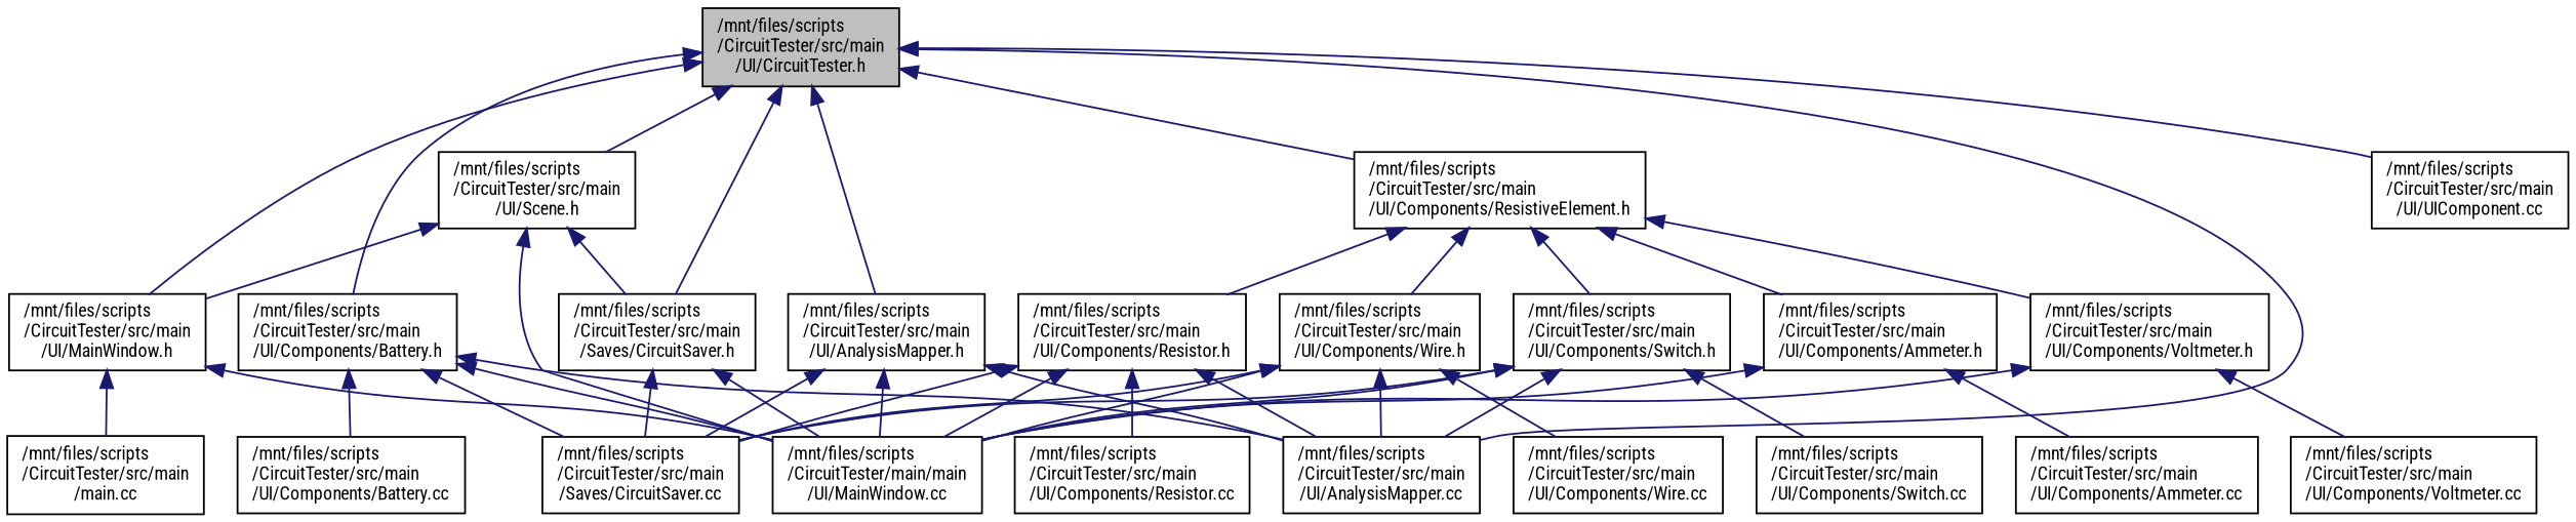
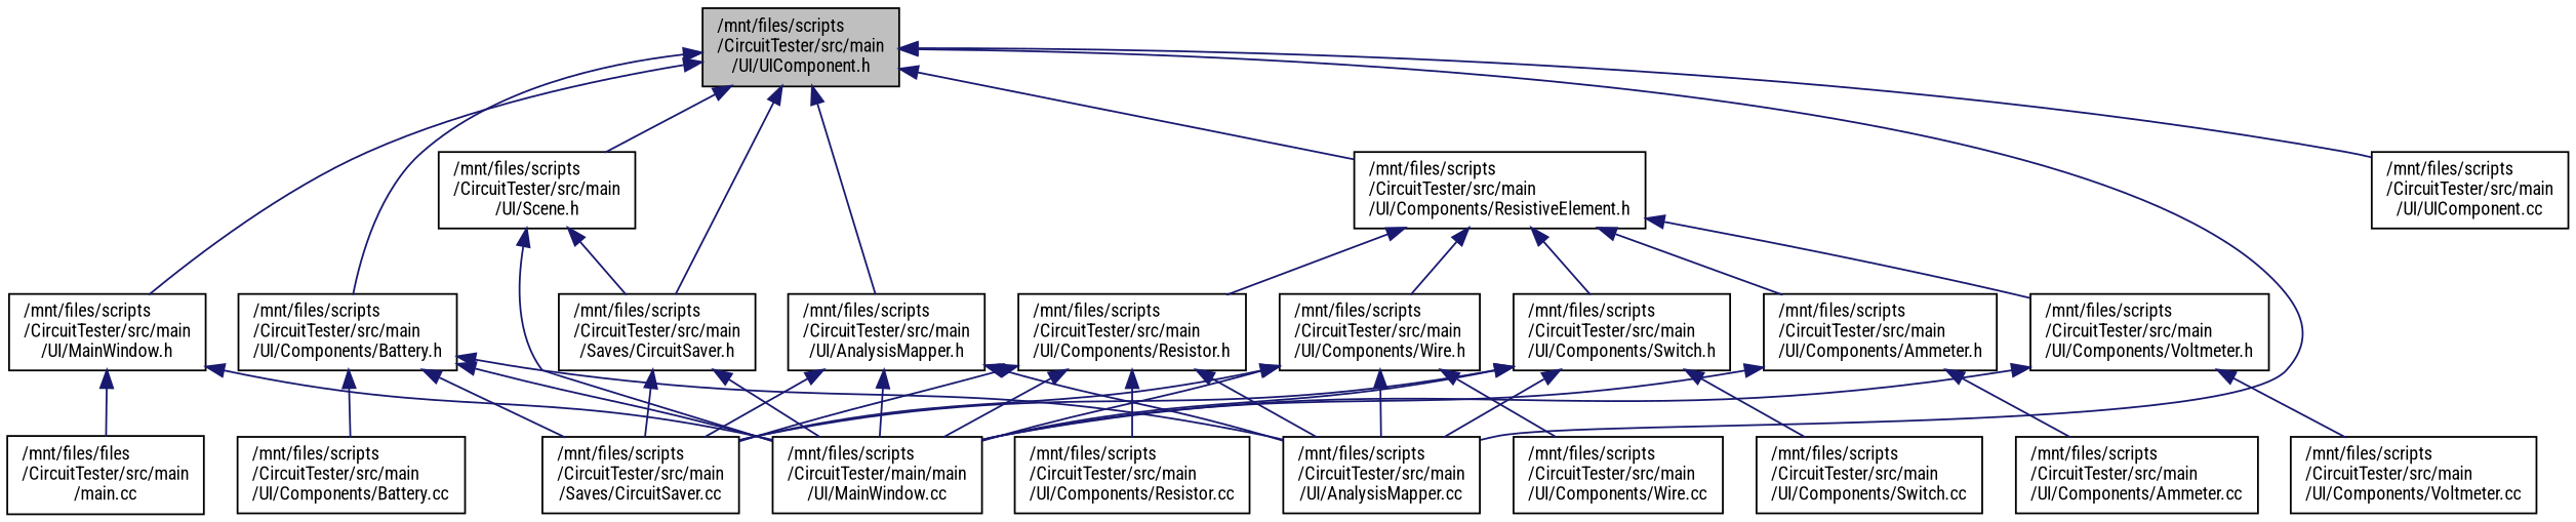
  digraph {
    fontname="Roboto Condensed"
    node [color=black fillcolor=white fontname="Roboto Condensed" fontsize=10 shape=record style=filled]
    edge [color=midnightblue dir=back fontname="Roboto Condensed" fontsize=10 labelfontname=Helvetica labelfontsize=10 style=solid]
-   n1 [fillcolor=grey75 fontcolor=black height=0.2 label="/mnt/files/scripts\l/CircuitTester/src/main\l/UI/CircuitTester.h" width=0.4]
+   n1 [fillcolor=grey75 fontcolor=black height=0.2 label="/mnt/files/scripts\l/CircuitTester/src/main\l/UI/UIComponent.h" width=0.4]
    n2 [height=0.2 label="/mnt/files/scripts\l/CircuitTester/src/main\l/UI/MainWindow.h" width=0.4]
    n3 [height=0.2 label="/mnt/files/scripts\l/CircuitTester/src/main\l/UI/Scene.h" width=0.4]
    n4 [height=0.2 label="/mnt/files/scripts\l/CircuitTester/src/main\l/Saves/CircuitSaver.h" width=0.4]
    n5 [height=0.2 label="/mnt/files/scripts\l/CircuitTester/src/main\l/UI/AnalysisMapper.h" width=0.4]
    n6 [height=0.2 label="/mnt/files/scripts\l/CircuitTester/src/main\l/UI/AnalysisMapper.cc" width=0.4]
    n7 [height=0.2 label="/mnt/files/scripts\l/CircuitTester/src/main\l/UI/Components/Battery.h" width=0.4]
    n8 [height=0.2 label="/mnt/files/scripts\l/CircuitTester/src/main\l/UI/Components/ResistiveElement.h" width=0.4]
    n9 [height=0.2 label="/mnt/files/scripts\l/CircuitTester/src/main\l/UI/UIComponent.cc" width=0.4]
-   n10 [height=0.2 label="/mnt/files/scripts\l/CircuitTester/src/main\l/main.cc" width=0.4]
+   n10 [height=0.2 label="/mnt/files/files\l/CircuitTester/src/main\l/main.cc" width=0.4]
    n11 [height=0.2 label="/mnt/files/scripts\l/CircuitTester/main/main\l/UI/MainWindow.cc" width=0.4]
    n12 [height=0.2 label="/mnt/files/scripts\l/CircuitTester/src/main\l/Saves/CircuitSaver.cc" width=0.4]
    n13 [height=0.2 label="/mnt/files/scripts\l/CircuitTester/src/main\l/UI/Components/Battery.cc" width=0.4]
    n14 [height=0.2 label="/mnt/files/scripts\l/CircuitTester/src/main\l/UI/Components/Resistor.h" width=0.4]
    n15 [height=0.2 label="/mnt/files/scripts\l/CircuitTester/src/main\l/UI/Components/Wire.h" width=0.4]
    n16 [height=0.2 label="/mnt/files/scripts\l/CircuitTester/src/main\l/UI/Components/Switch.h" width=0.4]
    n17 [height=0.2 label="/mnt/files/scripts\l/CircuitTester/src/main\l/UI/Components/Ammeter.h" width=0.4]
    n18 [height=0.2 label="/mnt/files/scripts\l/CircuitTester/src/main\l/UI/Components/Voltmeter.h" width=0.4]
    n19 [height=0.2 label="/mnt/files/scripts\l/CircuitTester/src/main\l/UI/Components/Resistor.cc" width=0.4]
    n20 [height=0.2 label="/mnt/files/scripts\l/CircuitTester/src/main\l/UI/Components/Wire.cc" width=0.4]
    n21 [height=0.2 label="/mnt/files/scripts\l/CircuitTester/src/main\l/UI/Components/Switch.cc" width=0.4]
    n22 [height=0.2 label="/mnt/files/scripts\l/CircuitTester/src/main\l/UI/Components/Ammeter.cc" width=0.4]
    n23 [height=0.2 label="/mnt/files/scripts\l/CircuitTester/src/main\l/UI/Components/Voltmeter.cc" width=0.4]
    n1 -> n2
    n1 -> n3
    n1 -> n4
    n1 -> n5
    n1 -> n6
    n1 -> n7
    n1 -> n8
    n1 -> n9
    n2 -> n10
    n2 -> n11
-   n3 -> n2
    n3 -> n4
    n3 -> n11
    n4 -> n11
    n4 -> n12
    n5 -> n6
    n5 -> n11
    n5 -> n12
    n7 -> n6
    n7 -> n11
    n7 -> n12
    n7 -> n13
    n8 -> n14
    n8 -> n15
    n8 -> n16
    n8 -> n17
    n8 -> n18
    n14 -> n6
    n14 -> n11
    n14 -> n12
    n14 -> n19
    n15 -> n6
    n15 -> n11
    n15 -> n12
    n15 -> n20
    n16 -> n6
    n16 -> n11
    n16 -> n12
    n16 -> n21
    n17 -> n11
    n17 -> n22
    n18 -> n11
    n18 -> n23
  }
